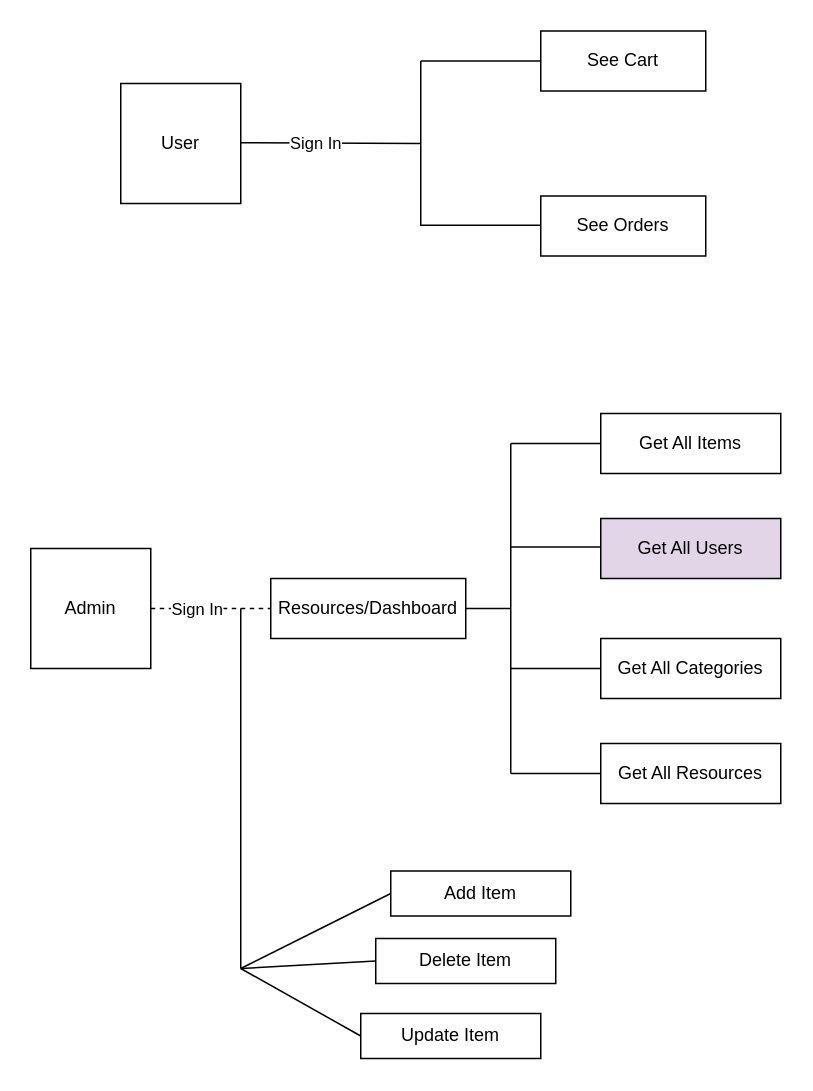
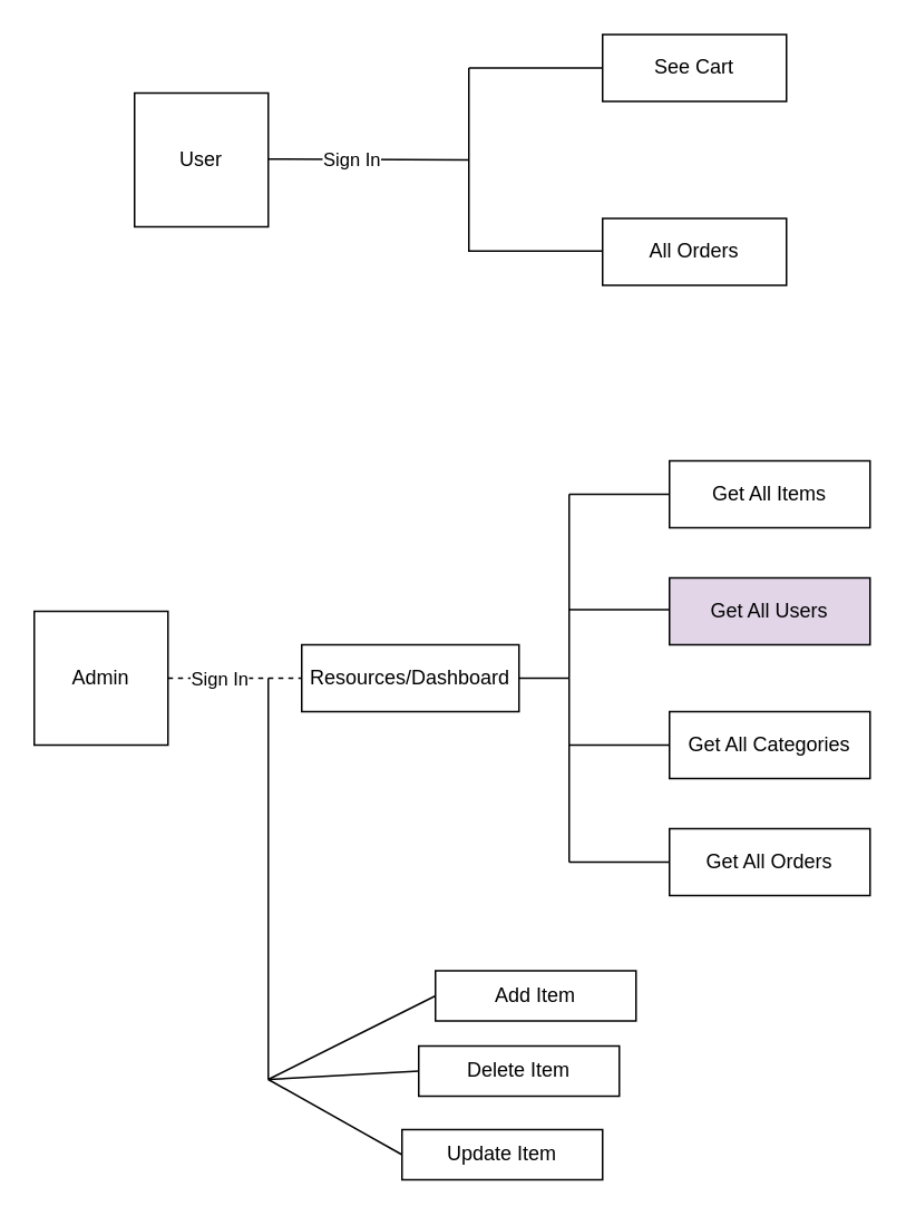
  <mxCell id="0" />
  <mxCell id="1" parent="0" />
  <mxCell id="2" value="User" style="whiteSpace=wrap;html=1;aspect=fixed;" vertex="1" parent="1"><mxGeometry x="80" y="55" width="80" height="80" as="geometry" /></mxCell>
  <mxCell id="3" value="" style="endArrow=none;html=1;rounded=0;" edge="1" parent="1"><mxGeometry width="50" height="50" relative="1" as="geometry"><mxPoint x="160" y="94.5" as="sourcePoint" /><mxPoint x="280" y="95" as="targetPoint" /></mxGeometry></mxCell>
  <mxCell id="4" value="Sign In" style="edgeLabel;html=1;align=center;verticalAlign=middle;resizable=0;points=[];" vertex="1" connectable="0" parent="3"><mxGeometry x="-0.04" relative="1" as="geometry"><mxPoint x="-8" as="offset" /></mxGeometry></mxCell>
  <mxCell id="5" value="" style="endArrow=none;html=1;rounded=0;" edge="1" parent="1"><mxGeometry width="50" height="50" relative="1" as="geometry"><mxPoint x="280" y="80" as="sourcePoint" /><mxPoint x="280" y="40" as="targetPoint" /></mxGeometry></mxCell>
  <mxCell id="6" value="" style="endArrow=none;html=1;rounded=0;" edge="1" parent="1"><mxGeometry width="50" height="50" relative="1" as="geometry"><mxPoint x="280" y="40" as="sourcePoint" /><mxPoint x="360" y="40" as="targetPoint" /></mxGeometry></mxCell>
  <mxCell id="7" value="" style="endArrow=none;html=1;rounded=0;" edge="1" parent="1"><mxGeometry width="50" height="50" relative="1" as="geometry"><mxPoint x="280" y="150" as="sourcePoint" /><mxPoint x="280" y="80" as="targetPoint" /></mxGeometry></mxCell>
  <mxCell id="8" value="" style="endArrow=none;html=1;rounded=0;entryX=0;entryY=0.5;entryDx=0;entryDy=0;" edge="1" parent="1"><mxGeometry width="50" height="50" relative="1" as="geometry"><mxPoint x="280" y="149.5" as="sourcePoint" /><mxPoint x="360" y="149.5" as="targetPoint" /></mxGeometry></mxCell>
  <mxCell id="9" value="Admin" style="whiteSpace=wrap;html=1;aspect=fixed;" vertex="1" parent="1"><mxGeometry x="20" y="365" width="80" height="80" as="geometry" /></mxCell>
  <mxCell id="10" value="" style="endArrow=none;html=1;rounded=0;" edge="1" parent="1" source="25"><mxGeometry width="50" height="50" relative="1" as="geometry"><mxPoint x="120" y="404.5" as="sourcePoint" /><mxPoint x="240" y="405" as="targetPoint" /></mxGeometry></mxCell>
  <mxCell id="11" value="" style="endArrow=none;html=1;rounded=0;" edge="1" parent="1"><mxGeometry width="50" height="50" relative="1" as="geometry"><mxPoint x="340" y="405" as="sourcePoint" /><mxPoint x="340" y="295" as="targetPoint" /></mxGeometry></mxCell>
  <mxCell id="12" value="" style="endArrow=none;html=1;rounded=0;" edge="1" parent="1"><mxGeometry width="50" height="50" relative="1" as="geometry"><mxPoint x="340" y="295" as="sourcePoint" /><mxPoint x="420" y="295" as="targetPoint" /></mxGeometry></mxCell>
  <mxCell id="13" value="" style="endArrow=none;html=1;rounded=0;" edge="1" parent="1"><mxGeometry width="50" height="50" relative="1" as="geometry"><mxPoint x="340" y="515" as="sourcePoint" /><mxPoint x="340" y="405" as="targetPoint" /></mxGeometry></mxCell>
  <mxCell id="14" value="" style="endArrow=none;html=1;rounded=0;entryX=0;entryY=0.5;entryDx=0;entryDy=0;" edge="1" parent="1"><mxGeometry width="50" height="50" relative="1" as="geometry"><mxPoint x="340" y="515" as="sourcePoint" /><mxPoint x="420" y="515" as="targetPoint" /></mxGeometry></mxCell>
  <mxCell id="15" value="See Cart" style="rounded=0;whiteSpace=wrap;html=1;" vertex="1" parent="1"><mxGeometry x="360" y="20" width="110" height="40" as="geometry" /></mxCell>
- <mxCell id="16" value="See Orders" style="rounded=0;whiteSpace=wrap;html=1;" vertex="1" parent="1"><mxGeometry x="360" y="130" width="110" height="40" as="geometry" /></mxCell>
+ <mxCell id="16" value="All Orders" style="rounded=0;whiteSpace=wrap;html=1;" vertex="1" parent="1"><mxGeometry x="360" y="130" width="110" height="40" as="geometry" /></mxCell>
  <mxCell id="17" value="Get All Items" style="rounded=0;whiteSpace=wrap;html=1;" vertex="1" parent="1"><mxGeometry x="400" y="275" width="120" height="40" as="geometry" /></mxCell>
- <mxCell id="18" value="Get All Resources" style="rounded=0;whiteSpace=wrap;html=1;" vertex="1" parent="1"><mxGeometry x="400" y="495" width="120" height="40" as="geometry" /></mxCell>
+ <mxCell id="18" value="Get All Orders" style="rounded=0;whiteSpace=wrap;html=1;" vertex="1" parent="1"><mxGeometry x="400" y="495" width="120" height="40" as="geometry" /></mxCell>
  <mxCell id="19" value="Get All Users" style="rounded=0;whiteSpace=wrap;html=1;fillColor=#e1d5e7;" vertex="1" parent="1"><mxGeometry x="400" y="345" width="120" height="40" as="geometry" /></mxCell>
  <mxCell id="20" value="" style="endArrow=none;html=1;rounded=0;" edge="1" parent="1"><mxGeometry width="50" height="50" relative="1" as="geometry"><mxPoint x="340" y="364" as="sourcePoint" /><mxPoint x="400" y="364" as="targetPoint" /></mxGeometry></mxCell>
  <mxCell id="21" value="Get All Categories" style="rounded=0;whiteSpace=wrap;html=1;" vertex="1" parent="1"><mxGeometry x="400" y="425" width="120" height="40" as="geometry" /></mxCell>
  <mxCell id="22" value="" style="endArrow=none;html=1;rounded=0;" edge="1" parent="1"><mxGeometry width="50" height="50" relative="1" as="geometry"><mxPoint x="340" y="445" as="sourcePoint" /><mxPoint x="400" y="445" as="targetPoint" /></mxGeometry></mxCell>
  <mxCell id="23" value="" style="endArrow=none;html=1;rounded=0;exitX=1;exitY=0.5;exitDx=0;exitDy=0;dashed=1;" edge="1" parent="1" source="9" target="25"><mxGeometry width="50" height="50" relative="1" as="geometry"><mxPoint x="120" y="404.5" as="sourcePoint" /><mxPoint x="240" y="405" as="targetPoint" /></mxGeometry></mxCell>
  <mxCell id="24" value="Sign In" style="edgeLabel;html=1;align=center;verticalAlign=middle;resizable=0;points=[];" vertex="1" connectable="0" parent="23"><mxGeometry x="-0.04" relative="1" as="geometry"><mxPoint x="-8" as="offset" /></mxGeometry></mxCell>
  <mxCell id="25" value="Resources/Dashboard" style="rounded=0;whiteSpace=wrap;html=1;" vertex="1" parent="1"><mxGeometry x="180" y="385" width="130" height="40" as="geometry" /></mxCell>
  <mxCell id="26" value="" style="endArrow=none;html=1;rounded=0;" edge="1" parent="1"><mxGeometry width="50" height="50" relative="1" as="geometry"><mxPoint x="310" y="405" as="sourcePoint" /><mxPoint x="340" y="405" as="targetPoint" /></mxGeometry></mxCell>
  <mxCell id="27" value="" style="endArrow=none;html=1;rounded=0;" edge="1" parent="1"><mxGeometry width="50" height="50" relative="1" as="geometry"><mxPoint x="160" y="645" as="sourcePoint" /><mxPoint x="160" y="405" as="targetPoint" /></mxGeometry></mxCell>
  <mxCell id="28" value="Add Item" style="rounded=0;whiteSpace=wrap;html=1;" vertex="1" parent="1"><mxGeometry x="260" y="580" width="120" height="30" as="geometry" /></mxCell>
  <mxCell id="29" value="Delete Item" style="rounded=0;whiteSpace=wrap;html=1;" vertex="1" parent="1"><mxGeometry x="250" y="625" width="120" height="30" as="geometry" /></mxCell>
  <mxCell id="30" value="Update Item" style="rounded=0;whiteSpace=wrap;html=1;" vertex="1" parent="1"><mxGeometry x="240" y="675" width="120" height="30" as="geometry" /></mxCell>
  <mxCell id="31" value="" style="endArrow=none;html=1;rounded=0;entryX=0;entryY=0.5;entryDx=0;entryDy=0;" edge="1" parent="1" target="28"><mxGeometry width="50" height="50" relative="1" as="geometry"><mxPoint x="160" y="645" as="sourcePoint" /><mxPoint x="210" y="595" as="targetPoint" /></mxGeometry></mxCell>
  <mxCell id="32" value="" style="endArrow=none;html=1;rounded=0;entryX=0;entryY=0.5;entryDx=0;entryDy=0;" edge="1" parent="1" target="29"><mxGeometry width="50" height="50" relative="1" as="geometry"><mxPoint x="160" y="645" as="sourcePoint" /><mxPoint x="210" y="595" as="targetPoint" /></mxGeometry></mxCell>
  <mxCell id="33" value="" style="endArrow=none;html=1;rounded=0;entryX=0;entryY=0.5;entryDx=0;entryDy=0;" edge="1" parent="1" target="30"><mxGeometry width="50" height="50" relative="1" as="geometry"><mxPoint x="160" y="645" as="sourcePoint" /><mxPoint x="200" y="685" as="targetPoint" /></mxGeometry></mxCell>
